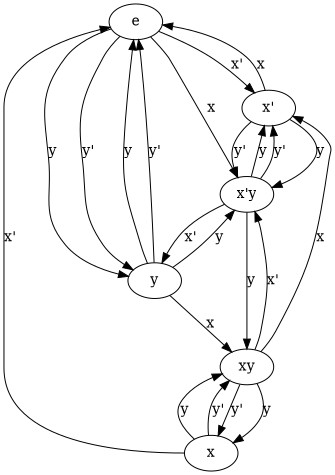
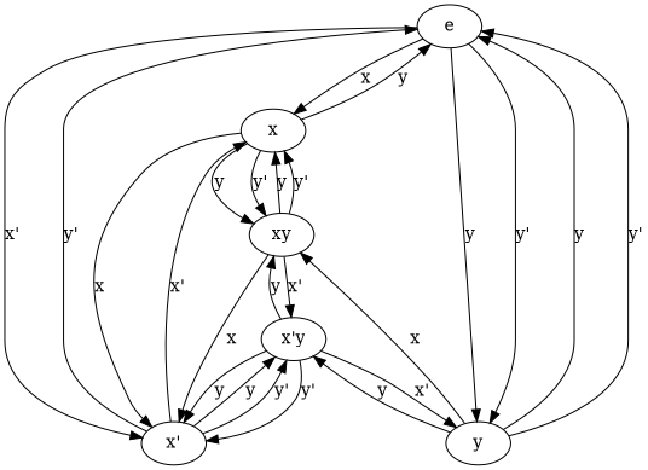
  digraph {
    e
    x
    "x'"
    y
    xy
    "x'y"
-   e -> "x'y" [label=x]
+   e -> x [label=x]
    e -> "x'" [label="x'"]
    e -> y [label=y]
    e -> y [label="y'"]
-   x -> e [label="x'"]
+   x -> e [label=y]
+   x -> "x'" [label=x]
    x -> xy [label=y]
    x -> xy [label="y'"]
-   "x'" -> e [label=x]
+   "x'" -> e [label="y'"]
+   "x'" -> x [label="x'"]
    "x'" -> "x'y" [label=y]
    "x'" -> "x'y" [label="y'"]
    y -> e [label=y]
    y -> e [label="y'"]
    y -> xy [label=x]
    y -> "x'y" [label=y]
    xy -> x [label=y]
    xy -> x [label="y'"]
    xy -> "x'" [label=x]
    xy -> "x'y" [label="x'"]
    "x'y" -> "x'" [label=y]
    "x'y" -> "x'" [label="y'"]
    "x'y" -> y [label="x'"]
    "x'y" -> xy [label=y]
  }
